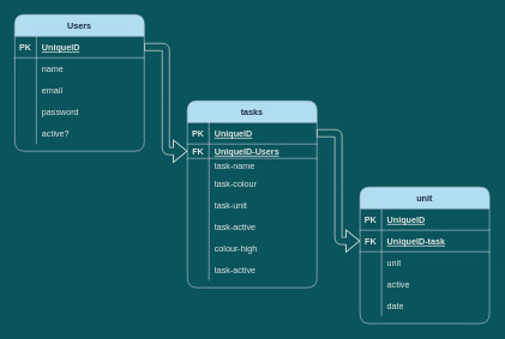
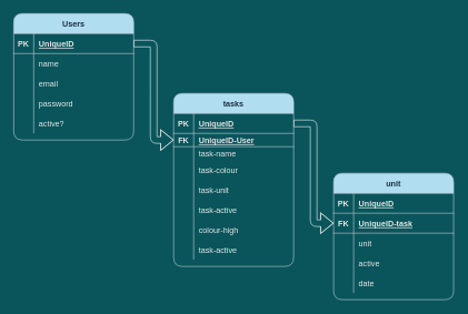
  <mxCell id="0" />
  <mxCell id="1" parent="0" />
  <mxCell id="2" value="Users" style="shape=table;startSize=30;container=1;collapsible=1;childLayout=tableLayout;fixedRows=1;rowLines=0;fontStyle=1;align=center;resizeLast=1;rounded=1;fillColor=#B1DDF0;strokeColor=#BAC8D3;fontColor=#182E3E;" vertex="1" parent="1"><mxGeometry x="20" y="20" width="180" height="190" as="geometry" /></mxCell>
  <mxCell id="3" value="" style="shape=tableRow;horizontal=0;startSize=0;swimlaneHead=0;swimlaneBody=0;fillColor=none;collapsible=0;dropTarget=0;points=[[0,0.5],[1,0.5]];portConstraint=eastwest;top=0;left=0;right=0;bottom=1;rounded=1;strokeColor=#BAC8D3;fontColor=#182E3E;" vertex="1" parent="2"><mxGeometry y="30" width="180" height="30" as="geometry" /></mxCell>
  <mxCell id="4" value="PK" style="shape=partialRectangle;connectable=0;fillColor=none;top=0;left=0;bottom=0;right=0;fontStyle=1;overflow=hidden;rounded=1;strokeColor=#BAC8D3;fontColor=#E6E6E6;" vertex="1" parent="3"><mxGeometry width="30" height="30" as="geometry"><mxRectangle width="30" height="30" as="alternateBounds" /></mxGeometry></mxCell>
  <mxCell id="5" value="UniqueID" style="shape=partialRectangle;connectable=0;fillColor=none;top=0;left=0;bottom=0;right=0;align=left;spacingLeft=6;fontStyle=5;overflow=hidden;rounded=1;strokeColor=#BAC8D3;fontColor=#E6E6E6;" vertex="1" parent="3"><mxGeometry x="30" width="150" height="30" as="geometry"><mxRectangle width="150" height="30" as="alternateBounds" /></mxGeometry></mxCell>
  <mxCell id="6" value="" style="shape=tableRow;horizontal=0;startSize=0;swimlaneHead=0;swimlaneBody=0;fillColor=none;collapsible=0;dropTarget=0;points=[[0,0.5],[1,0.5]];portConstraint=eastwest;top=0;left=0;right=0;bottom=0;rounded=1;strokeColor=#BAC8D3;fontColor=#182E3E;" vertex="1" parent="2"><mxGeometry y="60" width="180" height="30" as="geometry" /></mxCell>
  <mxCell id="7" value="" style="shape=partialRectangle;connectable=0;fillColor=none;top=0;left=0;bottom=0;right=0;editable=1;overflow=hidden;rounded=1;strokeColor=#BAC8D3;fontColor=#182E3E;" vertex="1" parent="6"><mxGeometry width="30" height="30" as="geometry"><mxRectangle width="30" height="30" as="alternateBounds" /></mxGeometry></mxCell>
  <mxCell id="8" value="name" style="shape=partialRectangle;connectable=0;fillColor=none;top=0;left=0;bottom=0;right=0;align=left;spacingLeft=6;overflow=hidden;rounded=1;strokeColor=#BAC8D3;fontColor=#E6E6E6;" vertex="1" parent="6"><mxGeometry x="30" width="150" height="30" as="geometry"><mxRectangle width="150" height="30" as="alternateBounds" /></mxGeometry></mxCell>
  <mxCell id="9" value="" style="shape=tableRow;horizontal=0;startSize=0;swimlaneHead=0;swimlaneBody=0;fillColor=none;collapsible=0;dropTarget=0;points=[[0,0.5],[1,0.5]];portConstraint=eastwest;top=0;left=0;right=0;bottom=0;rounded=1;strokeColor=#BAC8D3;fontColor=#182E3E;" vertex="1" parent="2"><mxGeometry y="90" width="180" height="30" as="geometry" /></mxCell>
  <mxCell id="10" value="" style="shape=partialRectangle;connectable=0;fillColor=none;top=0;left=0;bottom=0;right=0;editable=1;overflow=hidden;rounded=1;strokeColor=#BAC8D3;fontColor=#182E3E;" vertex="1" parent="9"><mxGeometry width="30" height="30" as="geometry"><mxRectangle width="30" height="30" as="alternateBounds" /></mxGeometry></mxCell>
  <mxCell id="11" value="email" style="shape=partialRectangle;connectable=0;fillColor=none;top=0;left=0;bottom=0;right=0;align=left;spacingLeft=6;overflow=hidden;rounded=1;strokeColor=#BAC8D3;fontColor=#E6E6E6;" vertex="1" parent="9"><mxGeometry x="30" width="150" height="30" as="geometry"><mxRectangle width="150" height="30" as="alternateBounds" /></mxGeometry></mxCell>
  <mxCell id="12" value="" style="shape=tableRow;horizontal=0;startSize=0;swimlaneHead=0;swimlaneBody=0;fillColor=none;collapsible=0;dropTarget=0;points=[[0,0.5],[1,0.5]];portConstraint=eastwest;top=0;left=0;right=0;bottom=0;rounded=1;strokeColor=#BAC8D3;fontColor=#182E3E;" vertex="1" parent="2"><mxGeometry y="120" width="180" height="30" as="geometry" /></mxCell>
  <mxCell id="13" value="" style="shape=partialRectangle;connectable=0;fillColor=none;top=0;left=0;bottom=0;right=0;editable=1;overflow=hidden;rounded=1;strokeColor=#BAC8D3;fontColor=#182E3E;" vertex="1" parent="12"><mxGeometry width="30" height="30" as="geometry"><mxRectangle width="30" height="30" as="alternateBounds" /></mxGeometry></mxCell>
  <mxCell id="14" value="password" style="shape=partialRectangle;connectable=0;fillColor=none;top=0;left=0;bottom=0;right=0;align=left;spacingLeft=6;overflow=hidden;rounded=1;strokeColor=#BAC8D3;fontColor=#E6E6E6;" vertex="1" parent="12"><mxGeometry x="30" width="150" height="30" as="geometry"><mxRectangle width="150" height="30" as="alternateBounds" /></mxGeometry></mxCell>
  <mxCell id="15" value="" style="shape=tableRow;horizontal=0;startSize=0;swimlaneHead=0;swimlaneBody=0;fillColor=none;collapsible=0;dropTarget=0;points=[[0,0.5],[1,0.5]];portConstraint=eastwest;top=0;left=0;right=0;bottom=0;rounded=1;strokeColor=#BAC8D3;fontColor=#182E3E;" vertex="1" parent="2"><mxGeometry y="150" width="180" height="30" as="geometry" /></mxCell>
  <mxCell id="16" value="" style="shape=partialRectangle;connectable=0;fillColor=none;top=0;left=0;bottom=0;right=0;editable=1;overflow=hidden;rounded=1;strokeColor=#BAC8D3;fontColor=#182E3E;" vertex="1" parent="15"><mxGeometry width="30" height="30" as="geometry"><mxRectangle width="30" height="30" as="alternateBounds" /></mxGeometry></mxCell>
  <mxCell id="17" value="active?" style="shape=partialRectangle;connectable=0;fillColor=none;top=0;left=0;bottom=0;right=0;align=left;spacingLeft=6;overflow=hidden;rounded=1;strokeColor=#BAC8D3;fontColor=#E6E6E6;" vertex="1" parent="15"><mxGeometry x="30" width="150" height="30" as="geometry"><mxRectangle width="150" height="30" as="alternateBounds" /></mxGeometry></mxCell>
  <mxCell id="18" value="tasks" style="shape=table;startSize=30;container=1;collapsible=1;childLayout=tableLayout;fixedRows=1;rowLines=0;fontStyle=1;align=center;resizeLast=1;rounded=1;fillColor=#B1DDF0;strokeColor=#BAC8D3;fontColor=#182E3E;" vertex="1" parent="1"><mxGeometry x="260" y="140" width="180" height="260" as="geometry" /></mxCell>
  <mxCell id="19" value="" style="shape=tableRow;horizontal=0;startSize=0;swimlaneHead=0;swimlaneBody=0;fillColor=none;collapsible=0;dropTarget=0;points=[[0,0.5],[1,0.5]];portConstraint=eastwest;top=0;left=0;right=0;bottom=1;rounded=1;strokeColor=#BAC8D3;fontColor=#182E3E;" vertex="1" parent="18"><mxGeometry y="30" width="180" height="30" as="geometry" /></mxCell>
  <mxCell id="20" value="PK" style="shape=partialRectangle;connectable=0;fillColor=none;top=0;left=0;bottom=0;right=0;fontStyle=1;overflow=hidden;rounded=1;strokeColor=#BAC8D3;fontColor=#E6E6E6;" vertex="1" parent="19"><mxGeometry width="30" height="30" as="geometry"><mxRectangle width="30" height="30" as="alternateBounds" /></mxGeometry></mxCell>
  <mxCell id="21" value="UniqueID" style="shape=partialRectangle;connectable=0;fillColor=none;top=0;left=0;bottom=0;right=0;align=left;spacingLeft=6;fontStyle=5;overflow=hidden;rounded=1;strokeColor=#BAC8D3;fontColor=#E6E6E6;" vertex="1" parent="19"><mxGeometry x="30" width="150" height="30" as="geometry"><mxRectangle width="150" height="30" as="alternateBounds" /></mxGeometry></mxCell>
  <mxCell id="22" value="" style="shape=tableRow;horizontal=0;startSize=0;swimlaneHead=0;swimlaneBody=0;fillColor=none;collapsible=0;dropTarget=0;points=[[0,0.5],[1,0.5]];portConstraint=eastwest;top=0;left=0;right=0;bottom=1;rounded=1;strokeColor=#BAC8D3;fontColor=#182E3E;" vertex="1" parent="18"><mxGeometry y="60" width="180" height="20" as="geometry" /></mxCell>
  <mxCell id="23" value="FK" style="shape=partialRectangle;connectable=0;fillColor=none;top=0;left=0;bottom=0;right=0;fontStyle=1;overflow=hidden;rounded=1;strokeColor=#BAC8D3;fontColor=#E6E6E6;" vertex="1" parent="22"><mxGeometry width="30" height="20" as="geometry"><mxRectangle width="30" height="20" as="alternateBounds" /></mxGeometry></mxCell>
- <mxCell id="24" value="UniqueID-Users" style="shape=partialRectangle;connectable=0;fillColor=none;top=0;left=0;bottom=0;right=0;align=left;spacingLeft=6;fontStyle=5;overflow=hidden;rounded=1;strokeColor=#BAC8D3;fontColor=#E6E6E6;" vertex="1" parent="22"><mxGeometry x="30" width="150" height="20" as="geometry"><mxRectangle width="150" height="20" as="alternateBounds" /></mxGeometry></mxCell>
+ <mxCell id="24" value="UniqueID-User" style="shape=partialRectangle;connectable=0;fillColor=none;top=0;left=0;bottom=0;right=0;align=left;spacingLeft=6;fontStyle=5;overflow=hidden;rounded=1;strokeColor=#BAC8D3;fontColor=#E6E6E6;" vertex="1" parent="22"><mxGeometry x="30" width="150" height="20" as="geometry"><mxRectangle width="150" height="20" as="alternateBounds" /></mxGeometry></mxCell>
  <mxCell id="25" value="" style="shape=tableRow;horizontal=0;startSize=0;swimlaneHead=0;swimlaneBody=0;fillColor=none;collapsible=0;dropTarget=0;points=[[0,0.5],[1,0.5]];portConstraint=eastwest;top=0;left=0;right=0;bottom=0;rounded=1;strokeColor=#BAC8D3;fontColor=#182E3E;" vertex="1" parent="18"><mxGeometry y="80" width="180" height="20" as="geometry" /></mxCell>
  <mxCell id="26" value="" style="shape=partialRectangle;connectable=0;fillColor=none;top=0;left=0;bottom=0;right=0;editable=1;overflow=hidden;rounded=1;strokeColor=#BAC8D3;fontColor=#182E3E;" vertex="1" parent="25"><mxGeometry width="30" height="20" as="geometry"><mxRectangle width="30" height="20" as="alternateBounds" /></mxGeometry></mxCell>
  <mxCell id="27" value="task-name" style="shape=partialRectangle;connectable=0;fillColor=none;top=0;left=0;bottom=0;right=0;align=left;spacingLeft=6;overflow=hidden;rounded=1;strokeColor=#BAC8D3;fontColor=#E6E6E6;" vertex="1" parent="25"><mxGeometry x="30" width="150" height="20" as="geometry"><mxRectangle width="150" height="20" as="alternateBounds" /></mxGeometry></mxCell>
  <mxCell id="28" value="" style="shape=tableRow;horizontal=0;startSize=0;swimlaneHead=0;swimlaneBody=0;fillColor=none;collapsible=0;dropTarget=0;points=[[0,0.5],[1,0.5]];portConstraint=eastwest;top=0;left=0;right=0;bottom=0;rounded=1;strokeColor=#BAC8D3;fontColor=#182E3E;" vertex="1" parent="18"><mxGeometry y="100" width="180" height="30" as="geometry" /></mxCell>
  <mxCell id="29" value="" style="shape=partialRectangle;connectable=0;fillColor=none;top=0;left=0;bottom=0;right=0;editable=1;overflow=hidden;rounded=1;strokeColor=#BAC8D3;fontColor=#182E3E;" vertex="1" parent="28"><mxGeometry width="30" height="30" as="geometry"><mxRectangle width="30" height="30" as="alternateBounds" /></mxGeometry></mxCell>
  <mxCell id="30" value="task-colour" style="shape=partialRectangle;connectable=0;fillColor=none;top=0;left=0;bottom=0;right=0;align=left;spacingLeft=6;overflow=hidden;rounded=1;strokeColor=#BAC8D3;fontColor=#E6E6E6;" vertex="1" parent="28"><mxGeometry x="30" width="150" height="30" as="geometry"><mxRectangle width="150" height="30" as="alternateBounds" /></mxGeometry></mxCell>
  <mxCell id="31" value="" style="shape=tableRow;horizontal=0;startSize=0;swimlaneHead=0;swimlaneBody=0;fillColor=none;collapsible=0;dropTarget=0;points=[[0,0.5],[1,0.5]];portConstraint=eastwest;top=0;left=0;right=0;bottom=0;rounded=1;strokeColor=#BAC8D3;fontColor=#182E3E;" vertex="1" parent="18"><mxGeometry y="130" width="180" height="30" as="geometry" /></mxCell>
  <mxCell id="32" value="" style="shape=partialRectangle;connectable=0;fillColor=none;top=0;left=0;bottom=0;right=0;editable=1;overflow=hidden;rounded=1;strokeColor=#BAC8D3;fontColor=#182E3E;" vertex="1" parent="31"><mxGeometry width="30" height="30" as="geometry"><mxRectangle width="30" height="30" as="alternateBounds" /></mxGeometry></mxCell>
  <mxCell id="33" value="task-unit" style="shape=partialRectangle;connectable=0;fillColor=none;top=0;left=0;bottom=0;right=0;align=left;spacingLeft=6;overflow=hidden;rounded=1;strokeColor=#BAC8D3;fontColor=#E6E6E6;" vertex="1" parent="31"><mxGeometry x="30" width="150" height="30" as="geometry"><mxRectangle width="150" height="30" as="alternateBounds" /></mxGeometry></mxCell>
  <mxCell id="34" value="" style="shape=tableRow;horizontal=0;startSize=0;swimlaneHead=0;swimlaneBody=0;fillColor=none;collapsible=0;dropTarget=0;points=[[0,0.5],[1,0.5]];portConstraint=eastwest;top=0;left=0;right=0;bottom=0;rounded=1;strokeColor=#BAC8D3;fontColor=#182E3E;" vertex="1" parent="18"><mxGeometry y="160" width="180" height="30" as="geometry" /></mxCell>
  <mxCell id="35" value="" style="shape=partialRectangle;connectable=0;fillColor=none;top=0;left=0;bottom=0;right=0;editable=1;overflow=hidden;rounded=1;strokeColor=#BAC8D3;fontColor=#182E3E;" vertex="1" parent="34"><mxGeometry width="30" height="30" as="geometry"><mxRectangle width="30" height="30" as="alternateBounds" /></mxGeometry></mxCell>
  <mxCell id="36" value="task-active" style="shape=partialRectangle;connectable=0;fillColor=none;top=0;left=0;bottom=0;right=0;align=left;spacingLeft=6;overflow=hidden;rounded=1;strokeColor=#BAC8D3;fontColor=#E6E6E6;" vertex="1" parent="34"><mxGeometry x="30" width="150" height="30" as="geometry"><mxRectangle width="150" height="30" as="alternateBounds" /></mxGeometry></mxCell>
  <mxCell id="37" value="" style="shape=tableRow;horizontal=0;startSize=0;swimlaneHead=0;swimlaneBody=0;fillColor=none;collapsible=0;dropTarget=0;points=[[0,0.5],[1,0.5]];portConstraint=eastwest;top=0;left=0;right=0;bottom=0;rounded=1;strokeColor=#BAC8D3;fontColor=#182E3E;" vertex="1" parent="18"><mxGeometry y="190" width="180" height="30" as="geometry" /></mxCell>
  <mxCell id="38" value="" style="shape=partialRectangle;connectable=0;fillColor=none;top=0;left=0;bottom=0;right=0;editable=1;overflow=hidden;rounded=1;strokeColor=#BAC8D3;fontColor=#182E3E;" vertex="1" parent="37"><mxGeometry width="30" height="30" as="geometry"><mxRectangle width="30" height="30" as="alternateBounds" /></mxGeometry></mxCell>
  <mxCell id="39" value="colour-high" style="shape=partialRectangle;connectable=0;fillColor=none;top=0;left=0;bottom=0;right=0;align=left;spacingLeft=6;overflow=hidden;rounded=1;strokeColor=#BAC8D3;fontColor=#E6E6E6;" vertex="1" parent="37"><mxGeometry x="30" width="150" height="30" as="geometry"><mxRectangle width="150" height="30" as="alternateBounds" /></mxGeometry></mxCell>
  <mxCell id="40" value="" style="shape=tableRow;horizontal=0;startSize=0;swimlaneHead=0;swimlaneBody=0;fillColor=none;collapsible=0;dropTarget=0;points=[[0,0.5],[1,0.5]];portConstraint=eastwest;top=0;left=0;right=0;bottom=0;rounded=1;strokeColor=#BAC8D3;fontColor=#182E3E;" vertex="1" parent="18"><mxGeometry y="220" width="180" height="30" as="geometry" /></mxCell>
  <mxCell id="41" value="" style="shape=partialRectangle;connectable=0;fillColor=none;top=0;left=0;bottom=0;right=0;editable=1;overflow=hidden;rounded=1;strokeColor=#BAC8D3;fontColor=#182E3E;" vertex="1" parent="40"><mxGeometry width="30" height="30" as="geometry"><mxRectangle width="30" height="30" as="alternateBounds" /></mxGeometry></mxCell>
  <mxCell id="42" value="task-active" style="shape=partialRectangle;connectable=0;fillColor=none;top=0;left=0;bottom=0;right=0;align=left;spacingLeft=6;overflow=hidden;rounded=1;strokeColor=#BAC8D3;fontColor=#E6E6E6;" vertex="1" parent="40"><mxGeometry x="30" width="150" height="30" as="geometry"><mxRectangle width="150" height="30" as="alternateBounds" /></mxGeometry></mxCell>
  <mxCell id="43" value="unit" style="shape=table;startSize=30;container=1;collapsible=1;childLayout=tableLayout;fixedRows=1;rowLines=0;fontStyle=1;align=center;resizeLast=1;rounded=1;fillColor=#B1DDF0;strokeColor=#BAC8D3;fontColor=#182E3E;" vertex="1" parent="1"><mxGeometry x="500" y="260" width="180" height="190" as="geometry" /></mxCell>
  <mxCell id="44" value="" style="shape=tableRow;horizontal=0;startSize=0;swimlaneHead=0;swimlaneBody=0;fillColor=none;collapsible=0;dropTarget=0;points=[[0,0.5],[1,0.5]];portConstraint=eastwest;top=0;left=0;right=0;bottom=1;rounded=1;strokeColor=#BAC8D3;fontColor=#182E3E;" vertex="1" parent="43"><mxGeometry y="30" width="180" height="30" as="geometry" /></mxCell>
  <mxCell id="45" value="PK" style="shape=partialRectangle;connectable=0;fillColor=none;top=0;left=0;bottom=0;right=0;fontStyle=1;overflow=hidden;rounded=1;strokeColor=#BAC8D3;fontColor=#E6E6E6;fontFamily=Helvetica;" vertex="1" parent="44"><mxGeometry width="30" height="30" as="geometry"><mxRectangle width="30" height="30" as="alternateBounds" /></mxGeometry></mxCell>
  <mxCell id="46" value="UniqueID" style="shape=partialRectangle;connectable=0;fillColor=none;top=0;left=0;bottom=0;right=0;align=left;spacingLeft=6;fontStyle=5;overflow=hidden;rounded=1;strokeColor=#BAC8D3;fontColor=#E6E6E6;fontFamily=Helvetica;" vertex="1" parent="44"><mxGeometry x="30" width="150" height="30" as="geometry"><mxRectangle width="150" height="30" as="alternateBounds" /></mxGeometry></mxCell>
  <mxCell id="47" value="" style="shape=tableRow;horizontal=0;startSize=0;swimlaneHead=0;swimlaneBody=0;fillColor=none;collapsible=0;dropTarget=0;points=[[0,0.5],[1,0.5]];portConstraint=eastwest;top=0;left=0;right=0;bottom=1;rounded=1;strokeColor=#BAC8D3;fontColor=#182E3E;" vertex="1" parent="43"><mxGeometry y="60" width="180" height="30" as="geometry" /></mxCell>
  <mxCell id="48" value="FK" style="shape=partialRectangle;connectable=0;fillColor=none;top=0;left=0;bottom=0;right=0;fontStyle=1;overflow=hidden;rounded=1;strokeColor=#BAC8D3;fontColor=#E6E6E6;fontFamily=Helvetica;" vertex="1" parent="47"><mxGeometry width="30" height="30" as="geometry"><mxRectangle width="30" height="30" as="alternateBounds" /></mxGeometry></mxCell>
  <mxCell id="49" value="UniqueID-task" style="shape=partialRectangle;connectable=0;fillColor=none;top=0;left=0;bottom=0;right=0;align=left;spacingLeft=6;fontStyle=5;overflow=hidden;rounded=1;strokeColor=#BAC8D3;fontColor=#E6E6E6;fontFamily=Helvetica;" vertex="1" parent="47"><mxGeometry x="30" width="150" height="30" as="geometry"><mxRectangle width="150" height="30" as="alternateBounds" /></mxGeometry></mxCell>
  <mxCell id="50" value="" style="shape=tableRow;horizontal=0;startSize=0;swimlaneHead=0;swimlaneBody=0;fillColor=none;collapsible=0;dropTarget=0;points=[[0,0.5],[1,0.5]];portConstraint=eastwest;top=0;left=0;right=0;bottom=0;rounded=1;strokeColor=#BAC8D3;fontColor=#182E3E;" vertex="1" parent="43"><mxGeometry y="90" width="180" height="30" as="geometry" /></mxCell>
  <mxCell id="51" value="" style="shape=partialRectangle;connectable=0;fillColor=none;top=0;left=0;bottom=0;right=0;editable=1;overflow=hidden;rounded=1;strokeColor=#BAC8D3;fontColor=#182E3E;" vertex="1" parent="50"><mxGeometry width="30" height="30" as="geometry"><mxRectangle width="30" height="30" as="alternateBounds" /></mxGeometry></mxCell>
  <mxCell id="52" value="unit" style="shape=partialRectangle;connectable=0;fillColor=none;top=0;left=0;bottom=0;right=0;align=left;spacingLeft=6;overflow=hidden;rounded=1;strokeColor=#BAC8D3;fontColor=#E6E6E6;fontFamily=Helvetica;" vertex="1" parent="50"><mxGeometry x="30" width="150" height="30" as="geometry"><mxRectangle width="150" height="30" as="alternateBounds" /></mxGeometry></mxCell>
  <mxCell id="53" value="" style="shape=tableRow;horizontal=0;startSize=0;swimlaneHead=0;swimlaneBody=0;fillColor=none;collapsible=0;dropTarget=0;points=[[0,0.5],[1,0.5]];portConstraint=eastwest;top=0;left=0;right=0;bottom=0;rounded=1;strokeColor=#BAC8D3;fontColor=#182E3E;" vertex="1" parent="43"><mxGeometry y="120" width="180" height="30" as="geometry" /></mxCell>
  <mxCell id="54" value="" style="shape=partialRectangle;connectable=0;fillColor=none;top=0;left=0;bottom=0;right=0;editable=1;overflow=hidden;rounded=1;strokeColor=#BAC8D3;fontColor=#182E3E;" vertex="1" parent="53"><mxGeometry width="30" height="30" as="geometry"><mxRectangle width="30" height="30" as="alternateBounds" /></mxGeometry></mxCell>
  <mxCell id="55" value="active" style="shape=partialRectangle;connectable=0;fillColor=none;top=0;left=0;bottom=0;right=0;align=left;spacingLeft=6;overflow=hidden;rounded=1;strokeColor=#BAC8D3;fontColor=#E6E6E6;fontFamily=Helvetica;" vertex="1" parent="53"><mxGeometry x="30" width="150" height="30" as="geometry"><mxRectangle width="150" height="30" as="alternateBounds" /></mxGeometry></mxCell>
  <mxCell id="56" value="" style="shape=tableRow;horizontal=0;startSize=0;swimlaneHead=0;swimlaneBody=0;fillColor=none;collapsible=0;dropTarget=0;points=[[0,0.5],[1,0.5]];portConstraint=eastwest;top=0;left=0;right=0;bottom=0;rounded=1;strokeColor=#BAC8D3;fontColor=#182E3E;" vertex="1" parent="43"><mxGeometry y="150" width="180" height="30" as="geometry" /></mxCell>
  <mxCell id="57" value="" style="shape=partialRectangle;connectable=0;fillColor=none;top=0;left=0;bottom=0;right=0;editable=1;overflow=hidden;rounded=1;strokeColor=#BAC8D3;fontColor=#182E3E;" vertex="1" parent="56"><mxGeometry width="30" height="30" as="geometry"><mxRectangle width="30" height="30" as="alternateBounds" /></mxGeometry></mxCell>
  <mxCell id="58" value="date" style="shape=partialRectangle;connectable=0;fillColor=none;top=0;left=0;bottom=0;right=0;align=left;spacingLeft=6;overflow=hidden;rounded=1;strokeColor=#BAC8D3;fontColor=#E6E6E6;fontFamily=Helvetica;" vertex="1" parent="56"><mxGeometry x="30" width="150" height="30" as="geometry"><mxRectangle width="150" height="30" as="alternateBounds" /></mxGeometry></mxCell>
  <mxCell id="59" value="" style="edgeStyle=entityRelationEdgeStyle;fontSize=12;html=1;endArrow=ERoneToMany;rounded=1;shape=flexArrow;entryX=0;entryY=0.5;entryDx=0;entryDy=0;exitX=1;exitY=0.5;exitDx=0;exitDy=0;labelBackgroundColor=#09555B;strokeColor=#EEEEEE;fontColor=#FFFFFF;" edge="1" parent="1" source="3" target="22"><mxGeometry width="100" height="100" relative="1" as="geometry"><mxPoint x="130" y="50" as="sourcePoint" /><mxPoint x="190" y="255" as="targetPoint" /></mxGeometry></mxCell>
  <mxCell id="60" value="" style="edgeStyle=entityRelationEdgeStyle;fontSize=12;html=1;endArrow=ERoneToMany;rounded=1;shape=flexArrow;entryX=0;entryY=0.5;entryDx=0;entryDy=0;exitX=1;exitY=0.5;exitDx=0;exitDy=0;labelBackgroundColor=#09555B;strokeColor=#EEEEEE;fontColor=#FFFFFF;" edge="1" parent="1" source="19" target="47"><mxGeometry width="100" height="100" relative="1" as="geometry"><mxPoint x="380" y="190" as="sourcePoint" /><mxPoint x="450" y="310" as="targetPoint" /></mxGeometry></mxCell>
